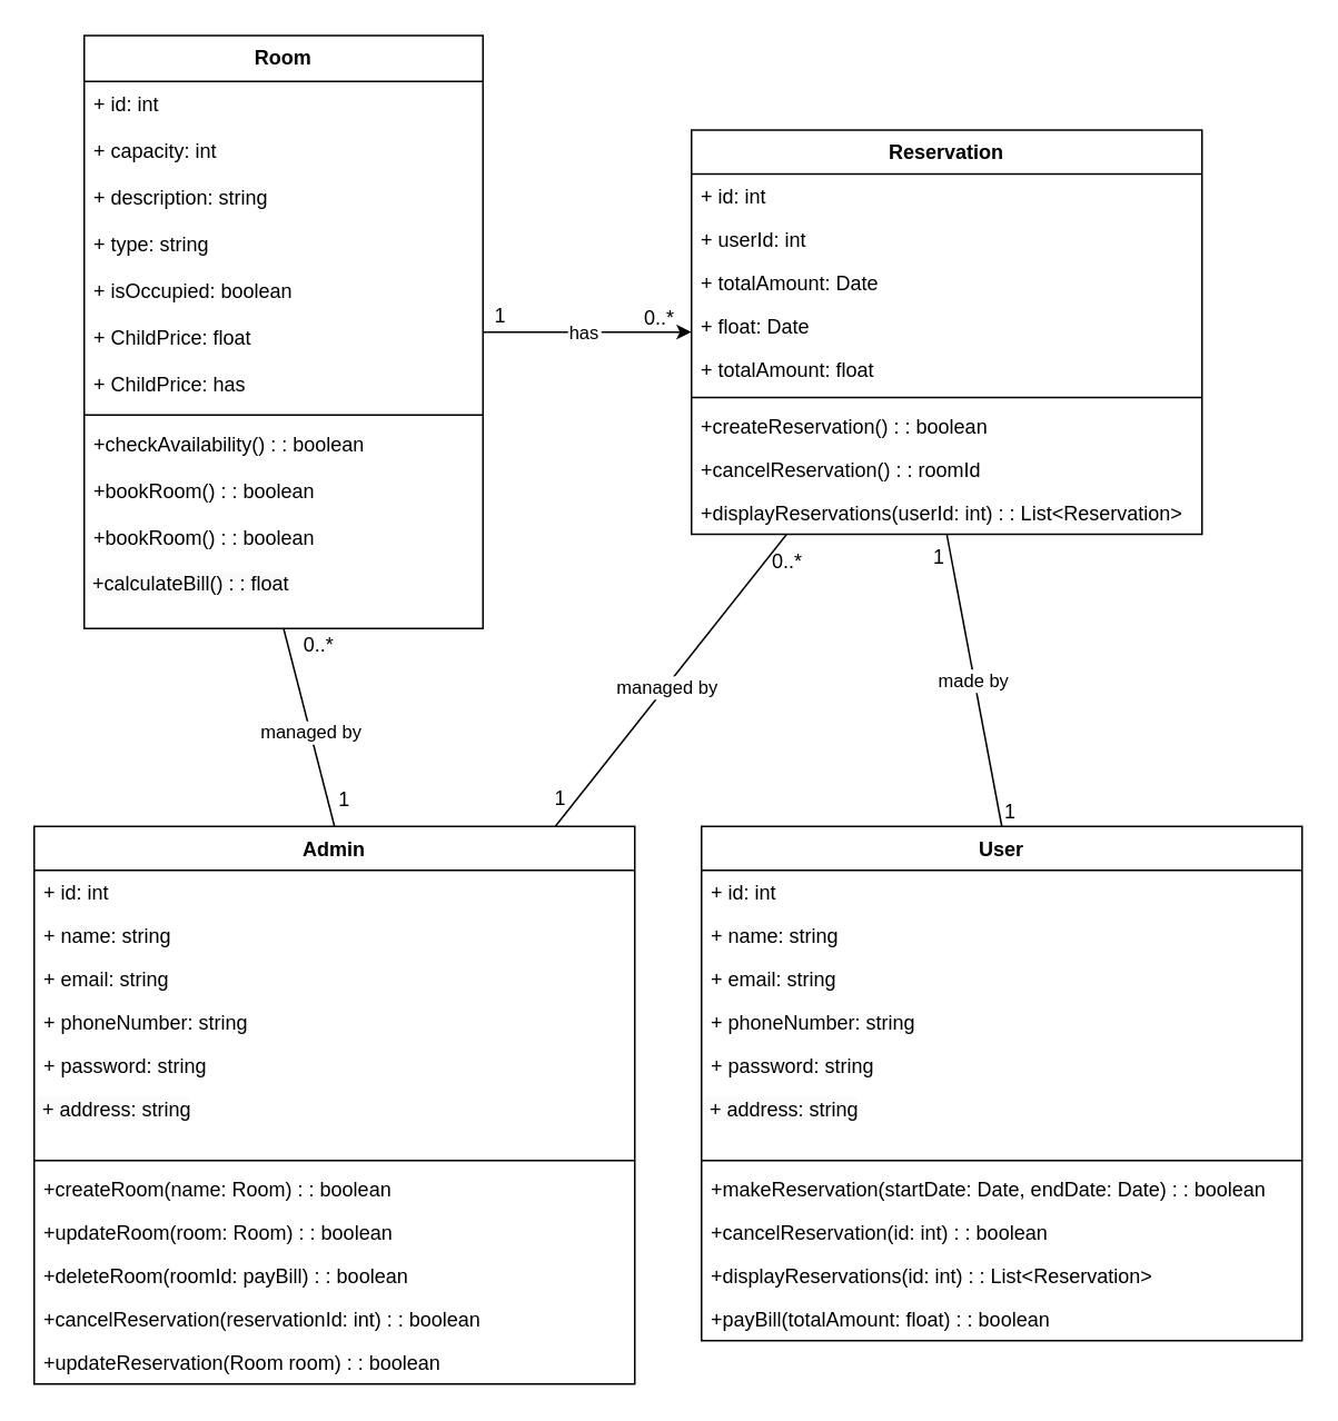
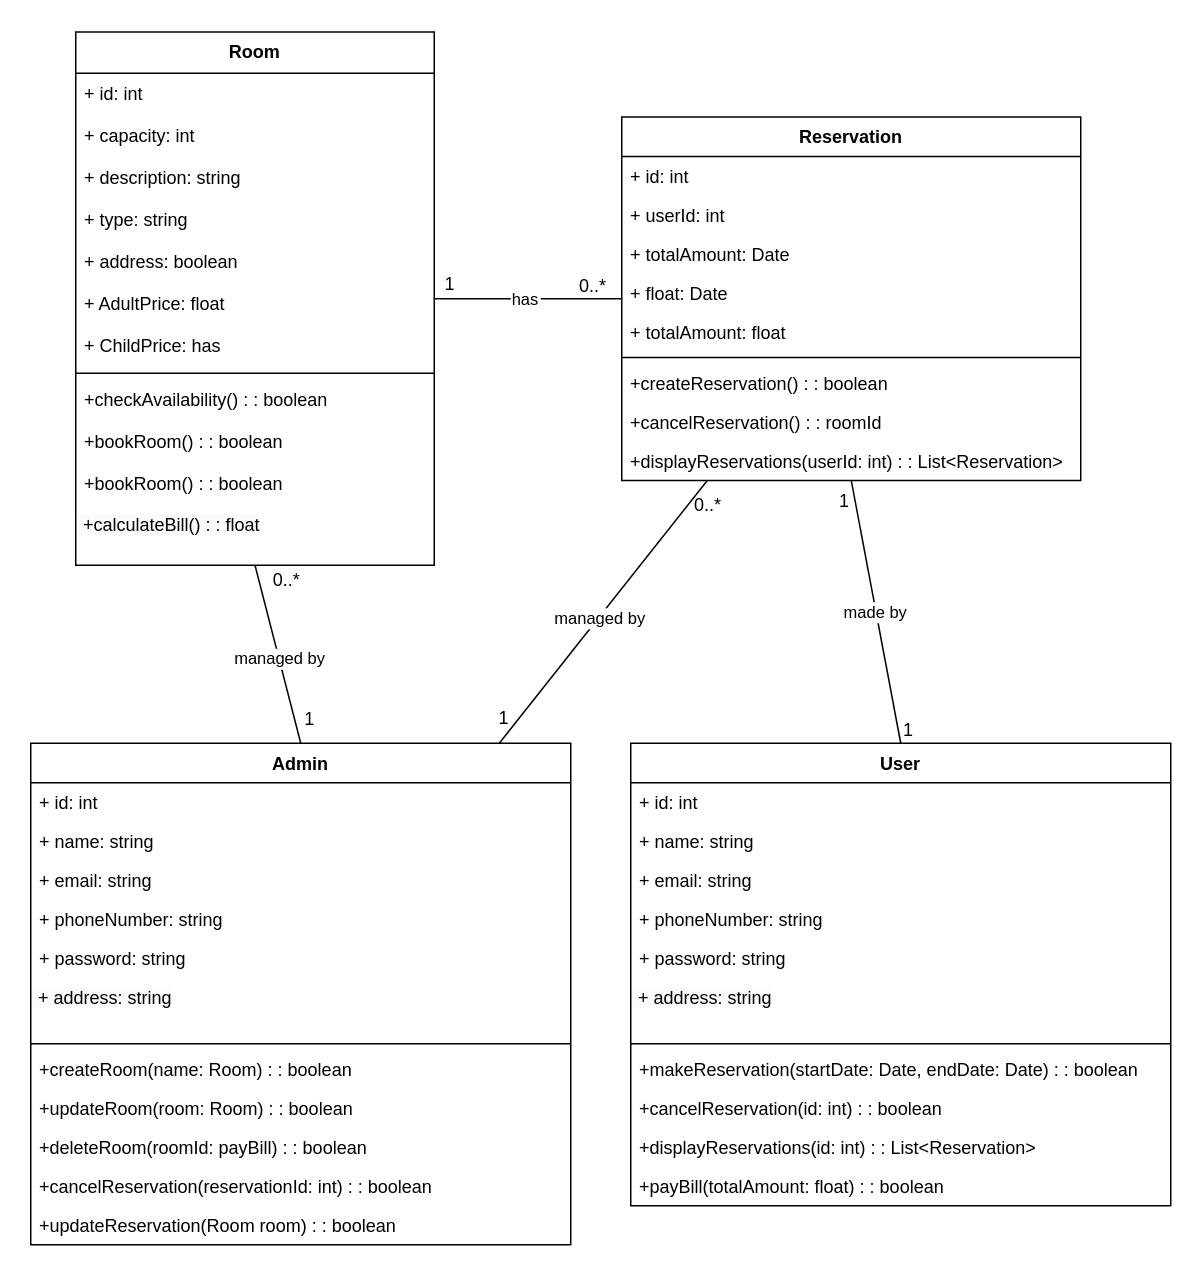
  <mxCell id="0" />
  <mxCell id="1" parent="0" />
  <mxCell id="2" value="Room" style="swimlane;fontStyle=1;align=center;verticalAlign=top;childLayout=stackLayout;horizontal=1;startSize=27.5;horizontalStack=0;resizeParent=1;resizeParentMax=0;resizeLast=0;collapsible=0;marginBottom=0;" parent="1" vertex="1"><mxGeometry x="50" y="20.87" width="239" height="355.5" as="geometry" /></mxCell>
  <mxCell id="3" value="+ id: int" style="text;strokeColor=none;fillColor=none;align=left;verticalAlign=top;spacingLeft=4;spacingRight=4;overflow=hidden;rotatable=0;points=[[0,0.5],[1,0.5]];portConstraint=eastwest;" parent="2" vertex="1"><mxGeometry y="27.5" width="239" height="28" as="geometry" /></mxCell>
  <mxCell id="4" value="+ capacity: int" style="text;strokeColor=none;fillColor=none;align=left;verticalAlign=top;spacingLeft=4;spacingRight=4;overflow=hidden;rotatable=0;points=[[0,0.5],[1,0.5]];portConstraint=eastwest;" parent="2" vertex="1"><mxGeometry y="55.5" width="239" height="28" as="geometry" /></mxCell>
  <mxCell id="5" value="+ description: string" style="text;strokeColor=none;fillColor=none;align=left;verticalAlign=top;spacingLeft=4;spacingRight=4;overflow=hidden;rotatable=0;points=[[0,0.5],[1,0.5]];portConstraint=eastwest;" vertex="1" parent="2"><mxGeometry y="83.5" width="239" height="28" as="geometry" /></mxCell>
  <mxCell id="6" value="+ type: string" style="text;strokeColor=none;fillColor=none;align=left;verticalAlign=top;spacingLeft=4;spacingRight=4;overflow=hidden;rotatable=0;points=[[0,0.5],[1,0.5]];portConstraint=eastwest;" vertex="1" parent="2"><mxGeometry y="111.5" width="239" height="28" as="geometry" /></mxCell>
- <mxCell id="7" value="+ isOccupied: boolean" style="text;strokeColor=none;fillColor=none;align=left;verticalAlign=top;spacingLeft=4;spacingRight=4;overflow=hidden;rotatable=0;points=[[0,0.5],[1,0.5]];portConstraint=eastwest;" parent="2" vertex="1"><mxGeometry y="139.5" width="239" height="28" as="geometry" /></mxCell>
- <mxCell id="8" value="+ ChildPrice: float" style="text;strokeColor=none;fillColor=none;align=left;verticalAlign=top;spacingLeft=4;spacingRight=4;overflow=hidden;rotatable=0;points=[[0,0.5],[1,0.5]];portConstraint=eastwest;" vertex="1" parent="2"><mxGeometry y="167.5" width="239" height="28" as="geometry" /></mxCell>
+ <mxCell id="7" value="+ address: boolean" style="text;strokeColor=none;fillColor=none;align=left;verticalAlign=top;spacingLeft=4;spacingRight=4;overflow=hidden;rotatable=0;points=[[0,0.5],[1,0.5]];portConstraint=eastwest;" parent="2" vertex="1"><mxGeometry y="139.5" width="239" height="28" as="geometry" /></mxCell>
+ <mxCell id="8" value="+ AdultPrice: float" style="text;strokeColor=none;fillColor=none;align=left;verticalAlign=top;spacingLeft=4;spacingRight=4;overflow=hidden;rotatable=0;points=[[0,0.5],[1,0.5]];portConstraint=eastwest;" vertex="1" parent="2"><mxGeometry y="167.5" width="239" height="28" as="geometry" /></mxCell>
  <mxCell id="9" value="+ ChildPrice: has" style="text;strokeColor=none;fillColor=none;align=left;verticalAlign=top;spacingLeft=4;spacingRight=4;overflow=hidden;rotatable=0;points=[[0,0.5],[1,0.5]];portConstraint=eastwest;" vertex="1" parent="2"><mxGeometry y="195.5" width="239" height="28" as="geometry" /></mxCell>
  <mxCell id="10" style="line;strokeWidth=1;fillColor=none;align=left;verticalAlign=middle;spacingTop=-1;spacingLeft=3;spacingRight=3;rotatable=0;labelPosition=right;points=[];portConstraint=eastwest;strokeColor=inherit;" parent="2" vertex="1"><mxGeometry y="223.5" width="239" height="8" as="geometry" /></mxCell>
  <mxCell id="11" value="+checkAvailability() : : boolean" style="text;strokeColor=none;fillColor=none;align=left;verticalAlign=top;spacingLeft=4;spacingRight=4;overflow=hidden;rotatable=0;points=[[0,0.5],[1,0.5]];portConstraint=eastwest;" parent="2" vertex="1"><mxGeometry y="231.5" width="239" height="28" as="geometry" /></mxCell>
  <mxCell id="12" value="+bookRoom() : : boolean" style="text;strokeColor=none;fillColor=none;align=left;verticalAlign=top;spacingLeft=4;spacingRight=4;overflow=hidden;rotatable=0;points=[[0,0.5],[1,0.5]];portConstraint=eastwest;" parent="2" vertex="1"><mxGeometry y="259.5" width="239" height="28" as="geometry" /></mxCell>
  <mxCell id="13" value="+bookRoom() : : boolean" style="text;strokeColor=none;fillColor=none;align=left;verticalAlign=top;spacingLeft=4;spacingRight=4;overflow=hidden;rotatable=0;points=[[0,0.5],[1,0.5]];portConstraint=eastwest;" vertex="1" parent="2"><mxGeometry y="287.5" width="239" height="28" as="geometry" /></mxCell>
  <mxCell id="14" value="&lt;span style=&quot;color: rgb(0, 0, 0); font-family: Helvetica; font-size: 12px; font-style: normal; font-variant-ligatures: normal; font-variant-caps: normal; font-weight: 400; letter-spacing: normal; orphans: 2; text-align: left; text-indent: 0px; text-transform: none; widows: 2; word-spacing: 0px; -webkit-text-stroke-width: 0px; white-space: nowrap; background-color: rgb(251, 251, 251); text-decoration-thickness: initial; text-decoration-style: initial; text-decoration-color: initial; display: inline !important; float: none;&quot;&gt;&amp;nbsp;+calculateBill() : : float&lt;/span&gt;" style="text;whiteSpace=wrap;html=1;" vertex="1" parent="2"><mxGeometry y="315.5" width="239" height="40" as="geometry" /></mxCell>
  <mxCell id="15" value="Reservation" style="swimlane;fontStyle=1;align=center;verticalAlign=top;childLayout=stackLayout;horizontal=1;startSize=26.375;horizontalStack=0;resizeParent=1;resizeParentMax=0;resizeLast=0;collapsible=0;marginBottom=0;" parent="1" vertex="1"><mxGeometry x="414" y="77.43" width="306" height="242.375" as="geometry" /></mxCell>
  <mxCell id="16" value="+ id: int" style="text;strokeColor=none;fillColor=none;align=left;verticalAlign=top;spacingLeft=4;spacingRight=4;overflow=hidden;rotatable=0;points=[[0,0.5],[1,0.5]];portConstraint=eastwest;" parent="15" vertex="1"><mxGeometry y="26.375" width="306" height="26" as="geometry" /></mxCell>
  <mxCell id="17" value="+ userId: int" style="text;strokeColor=none;fillColor=none;align=left;verticalAlign=top;spacingLeft=4;spacingRight=4;overflow=hidden;rotatable=0;points=[[0,0.5],[1,0.5]];portConstraint=eastwest;" parent="15" vertex="1"><mxGeometry y="52.375" width="306" height="26" as="geometry" /></mxCell>
  <mxCell id="18" value="+ totalAmount: Date" style="text;strokeColor=none;fillColor=none;align=left;verticalAlign=top;spacingLeft=4;spacingRight=4;overflow=hidden;rotatable=0;points=[[0,0.5],[1,0.5]];portConstraint=eastwest;" parent="15" vertex="1"><mxGeometry y="78.375" width="306" height="26" as="geometry" /></mxCell>
  <mxCell id="19" value="+ float: Date" style="text;strokeColor=none;fillColor=none;align=left;verticalAlign=top;spacingLeft=4;spacingRight=4;overflow=hidden;rotatable=0;points=[[0,0.5],[1,0.5]];portConstraint=eastwest;" parent="15" vertex="1"><mxGeometry y="104.375" width="306" height="26" as="geometry" /></mxCell>
  <mxCell id="20" value="+ totalAmount: float" style="text;strokeColor=none;fillColor=none;align=left;verticalAlign=top;spacingLeft=4;spacingRight=4;overflow=hidden;rotatable=0;points=[[0,0.5],[1,0.5]];portConstraint=eastwest;" parent="15" vertex="1"><mxGeometry y="130.375" width="306" height="26" as="geometry" /></mxCell>
  <mxCell id="21" style="line;strokeWidth=1;fillColor=none;align=left;verticalAlign=middle;spacingTop=-1;spacingLeft=3;spacingRight=3;rotatable=0;labelPosition=right;points=[];portConstraint=eastwest;strokeColor=inherit;" parent="15" vertex="1"><mxGeometry y="156.375" width="306" height="8" as="geometry" /></mxCell>
  <mxCell id="22" value="+createReservation() : : boolean" style="text;strokeColor=none;fillColor=none;align=left;verticalAlign=top;spacingLeft=4;spacingRight=4;overflow=hidden;rotatable=0;points=[[0,0.5],[1,0.5]];portConstraint=eastwest;" parent="15" vertex="1"><mxGeometry y="164.375" width="306" height="26" as="geometry" /></mxCell>
  <mxCell id="23" value="+cancelReservation() : : roomId" style="text;strokeColor=none;fillColor=none;align=left;verticalAlign=top;spacingLeft=4;spacingRight=4;overflow=hidden;rotatable=0;points=[[0,0.5],[1,0.5]];portConstraint=eastwest;" parent="15" vertex="1"><mxGeometry y="190.375" width="306" height="26" as="geometry" /></mxCell>
  <mxCell id="24" value="+displayReservations(userId: int) : : List&lt;Reservation&gt;" style="text;strokeColor=none;fillColor=none;align=left;verticalAlign=top;spacingLeft=4;spacingRight=4;overflow=hidden;rotatable=0;points=[[0,0.5],[1,0.5]];portConstraint=eastwest;" vertex="1" parent="15"><mxGeometry y="216.375" width="306" height="26" as="geometry" /></mxCell>
  <mxCell id="25" value="User" style="swimlane;fontStyle=1;align=center;verticalAlign=top;childLayout=stackLayout;horizontal=1;startSize=26.375;horizontalStack=0;resizeParent=1;resizeParentMax=0;resizeLast=0;collapsible=0;marginBottom=0;" parent="1" vertex="1"><mxGeometry x="420" y="495" width="360" height="308.375" as="geometry" /></mxCell>
  <mxCell id="26" value="+ id: int" style="text;strokeColor=none;fillColor=none;align=left;verticalAlign=top;spacingLeft=4;spacingRight=4;overflow=hidden;rotatable=0;points=[[0,0.5],[1,0.5]];portConstraint=eastwest;" parent="25" vertex="1"><mxGeometry y="26.375" width="360" height="26" as="geometry" /></mxCell>
  <mxCell id="27" value="+ name: string" style="text;strokeColor=none;fillColor=none;align=left;verticalAlign=top;spacingLeft=4;spacingRight=4;overflow=hidden;rotatable=0;points=[[0,0.5],[1,0.5]];portConstraint=eastwest;" vertex="1" parent="25"><mxGeometry y="52.375" width="360" height="26" as="geometry" /></mxCell>
  <mxCell id="28" value="+ email: string" style="text;strokeColor=none;fillColor=none;align=left;verticalAlign=top;spacingLeft=4;spacingRight=4;overflow=hidden;rotatable=0;points=[[0,0.5],[1,0.5]];portConstraint=eastwest;" parent="25" vertex="1"><mxGeometry y="78.375" width="360" height="26" as="geometry" /></mxCell>
  <mxCell id="29" value="+ phoneNumber: string" style="text;strokeColor=none;fillColor=none;align=left;verticalAlign=top;spacingLeft=4;spacingRight=4;overflow=hidden;rotatable=0;points=[[0,0.5],[1,0.5]];portConstraint=eastwest;" parent="25" vertex="1"><mxGeometry y="104.375" width="360" height="26" as="geometry" /></mxCell>
  <mxCell id="30" value="+ password: string" style="text;strokeColor=none;fillColor=none;align=left;verticalAlign=top;spacingLeft=4;spacingRight=4;overflow=hidden;rotatable=0;points=[[0,0.5],[1,0.5]];portConstraint=eastwest;" parent="25" vertex="1"><mxGeometry y="130.375" width="360" height="26" as="geometry" /></mxCell>
  <mxCell id="31" value="&lt;span style=&quot;color: rgb(0, 0, 0); font-family: Helvetica; font-size: 12px; font-style: normal; font-variant-ligatures: normal; font-variant-caps: normal; font-weight: 400; letter-spacing: normal; orphans: 2; text-align: left; text-indent: 0px; text-transform: none; widows: 2; word-spacing: 0px; -webkit-text-stroke-width: 0px; white-space: nowrap; background-color: rgb(251, 251, 251); text-decoration-thickness: initial; text-decoration-style: initial; text-decoration-color: initial; display: inline !important; float: none;&quot;&gt;&amp;nbsp;+ address: string&lt;/span&gt;" style="text;whiteSpace=wrap;html=1;" vertex="1" parent="25"><mxGeometry y="156.375" width="360" height="40" as="geometry" /></mxCell>
  <mxCell id="32" style="line;strokeWidth=1;fillColor=none;align=left;verticalAlign=middle;spacingTop=-1;spacingLeft=3;spacingRight=3;rotatable=0;labelPosition=right;points=[];portConstraint=eastwest;strokeColor=inherit;" parent="25" vertex="1"><mxGeometry y="196.375" width="360" height="8" as="geometry" /></mxCell>
  <mxCell id="33" value="+makeReservation(startDate: Date, endDate: Date) : : boolean" style="text;strokeColor=none;fillColor=none;align=left;verticalAlign=top;spacingLeft=4;spacingRight=4;overflow=hidden;rotatable=0;points=[[0,0.5],[1,0.5]];portConstraint=eastwest;" parent="25" vertex="1"><mxGeometry y="204.375" width="360" height="26" as="geometry" /></mxCell>
  <mxCell id="34" value="+cancelReservation(id: int) : : boolean" style="text;strokeColor=none;fillColor=none;align=left;verticalAlign=top;spacingLeft=4;spacingRight=4;overflow=hidden;rotatable=0;points=[[0,0.5],[1,0.5]];portConstraint=eastwest;" parent="25" vertex="1"><mxGeometry y="230.375" width="360" height="26" as="geometry" /></mxCell>
  <mxCell id="35" value="+displayReservations(id: int) : : List&lt;Reservation&gt;" style="text;strokeColor=none;fillColor=none;align=left;verticalAlign=top;spacingLeft=4;spacingRight=4;overflow=hidden;rotatable=0;points=[[0,0.5],[1,0.5]];portConstraint=eastwest;" vertex="1" parent="25"><mxGeometry y="256.375" width="360" height="26" as="geometry" /></mxCell>
  <mxCell id="36" value="+payBill(totalAmount: float) : : boolean" style="text;strokeColor=none;fillColor=none;align=left;verticalAlign=top;spacingLeft=4;spacingRight=4;overflow=hidden;rotatable=0;points=[[0,0.5],[1,0.5]];portConstraint=eastwest;" parent="25" vertex="1"><mxGeometry y="282.375" width="360" height="26" as="geometry" /></mxCell>
- <mxCell id="37" value="has" style="curved=1;startArrow=none;endArrow=classic;" parent="1" source="2" target="15" edge="1"><mxGeometry x="-0.024" relative="1" as="geometry"><Array as="points" /><mxPoint x="289" y="135" as="sourcePoint" /><mxPoint x="399" y="134.995" as="targetPoint" /><mxPoint as="offset" /></mxGeometry></mxCell>
+ <mxCell id="37" value="has" style="curved=1;startArrow=none;endArrow=none;" parent="1" source="2" target="15" edge="1"><mxGeometry x="-0.024" relative="1" as="geometry"><Array as="points" /><mxPoint x="289" y="135" as="sourcePoint" /><mxPoint x="399" y="134.995" as="targetPoint" /><mxPoint as="offset" /></mxGeometry></mxCell>
  <mxCell id="38" value="1" style="edgeLabel;resizable=0;labelBackgroundColor=none;fontSize=12;align=right;verticalAlign=top;" parent="37" vertex="1"><mxGeometry x="-1" relative="1" as="geometry"><mxPoint x="15" y="-23" as="offset" /></mxGeometry></mxCell>
  <mxCell id="39" value="0..*" style="edgeLabel;resizable=0;labelBackgroundColor=none;fontSize=12;align=left;verticalAlign=bottom;" parent="37" vertex="1"><mxGeometry x="1" relative="1" as="geometry"><mxPoint x="-30" as="offset" /></mxGeometry></mxCell>
  <mxCell id="40" value="made by" style="curved=1;startArrow=none;endArrow=none;exitX=0.5;exitY=1;entryX=0.5;entryY=0;" parent="1" source="15" target="25" edge="1"><mxGeometry relative="1" as="geometry"><Array as="points" /></mxGeometry></mxCell>
  <mxCell id="41" value="1" style="edgeLabel;resizable=0;labelBackgroundColor=none;fontSize=12;align=right;verticalAlign=top;" parent="40" vertex="1"><mxGeometry x="-1" relative="1" as="geometry" /></mxCell>
  <mxCell id="42" value="1" style="edgeLabel;resizable=0;labelBackgroundColor=none;fontSize=12;align=left;verticalAlign=bottom;" parent="40" vertex="1"><mxGeometry x="1" relative="1" as="geometry" /></mxCell>
  <mxCell id="43" value="Admin" style="swimlane;fontStyle=1;align=center;verticalAlign=top;childLayout=stackLayout;horizontal=1;startSize=26.375;horizontalStack=0;resizeParent=1;resizeParentMax=0;resizeLast=0;collapsible=0;marginBottom=0;" vertex="1" parent="1"><mxGeometry x="20" y="495" width="360" height="334.375" as="geometry" /></mxCell>
  <mxCell id="44" value="+ id: int" style="text;strokeColor=none;fillColor=none;align=left;verticalAlign=top;spacingLeft=4;spacingRight=4;overflow=hidden;rotatable=0;points=[[0,0.5],[1,0.5]];portConstraint=eastwest;" vertex="1" parent="43"><mxGeometry y="26.375" width="360" height="26" as="geometry" /></mxCell>
  <mxCell id="45" value="+ name: string" style="text;strokeColor=none;fillColor=none;align=left;verticalAlign=top;spacingLeft=4;spacingRight=4;overflow=hidden;rotatable=0;points=[[0,0.5],[1,0.5]];portConstraint=eastwest;" vertex="1" parent="43"><mxGeometry y="52.375" width="360" height="26" as="geometry" /></mxCell>
  <mxCell id="46" value="+ email: string" style="text;strokeColor=none;fillColor=none;align=left;verticalAlign=top;spacingLeft=4;spacingRight=4;overflow=hidden;rotatable=0;points=[[0,0.5],[1,0.5]];portConstraint=eastwest;" vertex="1" parent="43"><mxGeometry y="78.375" width="360" height="26" as="geometry" /></mxCell>
  <mxCell id="47" value="+ phoneNumber: string" style="text;strokeColor=none;fillColor=none;align=left;verticalAlign=top;spacingLeft=4;spacingRight=4;overflow=hidden;rotatable=0;points=[[0,0.5],[1,0.5]];portConstraint=eastwest;" vertex="1" parent="43"><mxGeometry y="104.375" width="360" height="26" as="geometry" /></mxCell>
  <mxCell id="48" value="+ password: string" style="text;strokeColor=none;fillColor=none;align=left;verticalAlign=top;spacingLeft=4;spacingRight=4;overflow=hidden;rotatable=0;points=[[0,0.5],[1,0.5]];portConstraint=eastwest;" vertex="1" parent="43"><mxGeometry y="130.375" width="360" height="26" as="geometry" /></mxCell>
  <mxCell id="49" value="&lt;span style=&quot;color: rgb(0, 0, 0); font-family: Helvetica; font-size: 12px; font-style: normal; font-variant-ligatures: normal; font-variant-caps: normal; font-weight: 400; letter-spacing: normal; orphans: 2; text-align: left; text-indent: 0px; text-transform: none; widows: 2; word-spacing: 0px; -webkit-text-stroke-width: 0px; white-space: nowrap; background-color: rgb(251, 251, 251); text-decoration-thickness: initial; text-decoration-style: initial; text-decoration-color: initial; display: inline !important; float: none;&quot;&gt;&amp;nbsp;+ address: string&lt;/span&gt;" style="text;whiteSpace=wrap;html=1;" vertex="1" parent="43"><mxGeometry y="156.375" width="360" height="40" as="geometry" /></mxCell>
  <mxCell id="50" style="line;strokeWidth=1;fillColor=none;align=left;verticalAlign=middle;spacingTop=-1;spacingLeft=3;spacingRight=3;rotatable=0;labelPosition=right;points=[];portConstraint=eastwest;strokeColor=inherit;" vertex="1" parent="43"><mxGeometry y="196.375" width="360" height="8" as="geometry" /></mxCell>
  <mxCell id="51" value="+createRoom(name: Room) : : boolean" style="text;strokeColor=none;fillColor=none;align=left;verticalAlign=top;spacingLeft=4;spacingRight=4;overflow=hidden;rotatable=0;points=[[0,0.5],[1,0.5]];portConstraint=eastwest;" vertex="1" parent="43"><mxGeometry y="204.375" width="360" height="26" as="geometry" /></mxCell>
  <mxCell id="52" value="+updateRoom(room: Room) : : boolean" style="text;strokeColor=none;fillColor=none;align=left;verticalAlign=top;spacingLeft=4;spacingRight=4;overflow=hidden;rotatable=0;points=[[0,0.5],[1,0.5]];portConstraint=eastwest;" vertex="1" parent="43"><mxGeometry y="230.375" width="360" height="26" as="geometry" /></mxCell>
  <mxCell id="53" value="+deleteRoom(roomId: payBill) : : boolean" style="text;strokeColor=none;fillColor=none;align=left;verticalAlign=top;spacingLeft=4;spacingRight=4;overflow=hidden;rotatable=0;points=[[0,0.5],[1,0.5]];portConstraint=eastwest;" vertex="1" parent="43"><mxGeometry y="256.375" width="360" height="26" as="geometry" /></mxCell>
  <mxCell id="54" value="+cancelReservation(reservationId: int) : : boolean" style="text;strokeColor=none;fillColor=none;align=left;verticalAlign=top;spacingLeft=4;spacingRight=4;overflow=hidden;rotatable=0;points=[[0,0.5],[1,0.5]];portConstraint=eastwest;" vertex="1" parent="43"><mxGeometry y="282.375" width="360" height="26" as="geometry" /></mxCell>
  <mxCell id="55" value="+updateReservation(Room room) : : boolean" style="text;strokeColor=none;fillColor=none;align=left;verticalAlign=top;spacingLeft=4;spacingRight=4;overflow=hidden;rotatable=0;points=[[0,0.5],[1,0.5]];portConstraint=eastwest;" vertex="1" parent="43"><mxGeometry y="308.375" width="360" height="26" as="geometry" /></mxCell>
  <mxCell id="56" value="managed by" style="curved=1;startArrow=none;endArrow=none;entryX=0.5;entryY=0;entryDx=0;entryDy=0;exitX=0.5;exitY=1;exitDx=0;exitDy=0;" edge="1" parent="1" source="14" target="43"><mxGeometry x="0.04" y="1" relative="1" as="geometry"><Array as="points" /><mxPoint x="210" y="251.37" as="sourcePoint" /><mxPoint x="335" y="251.37" as="targetPoint" /><mxPoint as="offset" /></mxGeometry></mxCell>
  <mxCell id="57" value="1" style="edgeLabel;resizable=0;labelBackgroundColor=none;fontSize=12;align=right;verticalAlign=top;" vertex="1" parent="56"><mxGeometry x="-1" relative="1" as="geometry"><mxPoint x="41" y="89" as="offset" /></mxGeometry></mxCell>
  <mxCell id="58" value="0..*" style="edgeLabel;resizable=0;labelBackgroundColor=none;fontSize=12;align=left;verticalAlign=bottom;" vertex="1" parent="56"><mxGeometry x="1" relative="1" as="geometry"><mxPoint x="-20" y="-100" as="offset" /></mxGeometry></mxCell>
  <mxCell id="59" value="managed by" style="curved=1;startArrow=none;endArrow=none;" edge="1" parent="1" source="15" target="43"><mxGeometry x="0.04" y="1" relative="1" as="geometry"><Array as="points" /><mxPoint x="340" y="251.38" as="sourcePoint" /><mxPoint x="361" y="339.38" as="targetPoint" /><mxPoint as="offset" /></mxGeometry></mxCell>
  <mxCell id="60" value="1" style="edgeLabel;resizable=0;labelBackgroundColor=none;fontSize=12;align=right;verticalAlign=top;" vertex="1" parent="59"><mxGeometry x="-1" relative="1" as="geometry"><mxPoint x="-131" y="145" as="offset" /></mxGeometry></mxCell>
  <mxCell id="61" value="0..*" style="edgeLabel;resizable=0;labelBackgroundColor=none;fontSize=12;align=left;verticalAlign=bottom;" vertex="1" parent="59"><mxGeometry x="1" relative="1" as="geometry"><mxPoint x="128" y="-150" as="offset" /></mxGeometry></mxCell>
